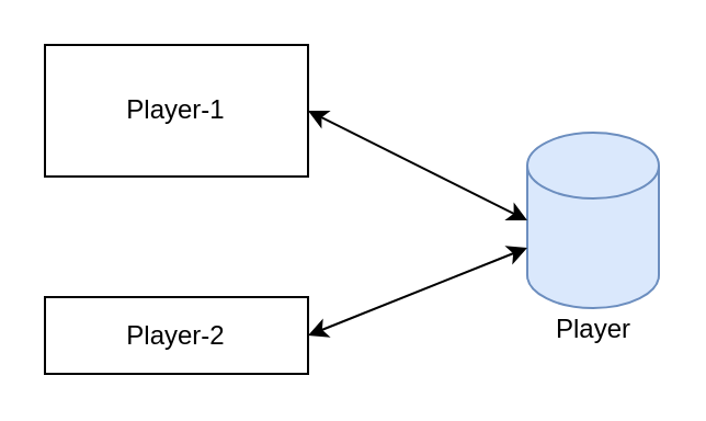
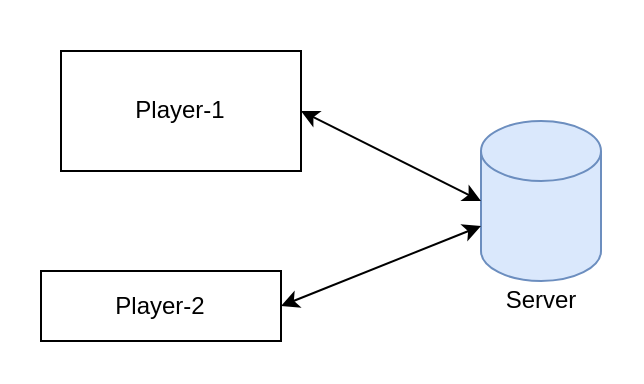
  <mxCell id="0" />
  <mxCell id="1" parent="0" />
  <mxCell id="2" value="" style="shape=cylinder3;whiteSpace=wrap;html=1;boundedLbl=1;backgroundOutline=1;size=15;fillColor=#dae8fc;strokeColor=#6c8ebf;" vertex="1" parent="1"><mxGeometry x="240" y="60" width="60" height="80" as="geometry" /></mxCell>
- <mxCell id="3" value="Player" style="text;html=1;align=center;verticalAlign=middle;resizable=0;points=[];autosize=1;strokeColor=none;fillColor=none;" vertex="1" parent="1"><mxGeometry x="240" y="135" width="60" height="30" as="geometry" /></mxCell>
- <mxCell id="4" value="Player-1" style="rounded=0;whiteSpace=wrap;html=1;fillColor=none;" vertex="1" parent="1"><mxGeometry x="20" y="20" width="120" height="60" as="geometry" /></mxCell>
+ <mxCell id="3" value="Server" style="text;html=1;align=center;verticalAlign=middle;resizable=0;points=[];autosize=1;strokeColor=none;fillColor=none;" vertex="1" parent="1"><mxGeometry x="240" y="135" width="60" height="30" as="geometry" /></mxCell>
+ <mxCell id="4" value="Player-1" style="rounded=0;whiteSpace=wrap;html=1;fillColor=none;" vertex="1" parent="1"><mxGeometry x="30" y="25" width="120" height="60" as="geometry" /></mxCell>
  <mxCell id="5" value="Player-2" style="rounded=0;whiteSpace=wrap;html=1;fillColor=none;" vertex="1" parent="1"><mxGeometry x="20" y="135" width="120" height="35" as="geometry" /></mxCell>
  <mxCell id="6" value="" style="endArrow=classic;startArrow=classic;html=1;exitX=1;exitY=0.5;exitDx=0;exitDy=0;entryX=0;entryY=0.5;entryDx=0;entryDy=0;entryPerimeter=0;" edge="1" parent="1" source="4" target="2"><mxGeometry width="50" height="50" relative="1" as="geometry"><mxPoint x="220" y="150" as="sourcePoint" /><mxPoint x="270" y="100" as="targetPoint" /></mxGeometry></mxCell>
  <mxCell id="7" value="" style="endArrow=classic;startArrow=classic;html=1;exitX=1;exitY=0.5;exitDx=0;exitDy=0;entryX=0;entryY=0;entryDx=0;entryDy=52.5;entryPerimeter=0;" edge="1" parent="1" source="5" target="2"><mxGeometry width="50" height="50" relative="1" as="geometry"><mxPoint x="150" y="60" as="sourcePoint" /><mxPoint x="240" y="100" as="targetPoint" /></mxGeometry></mxCell>
